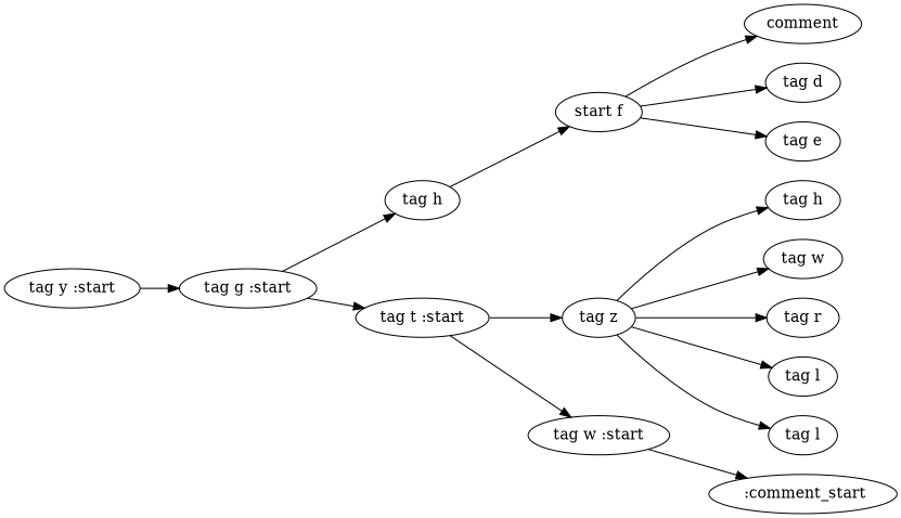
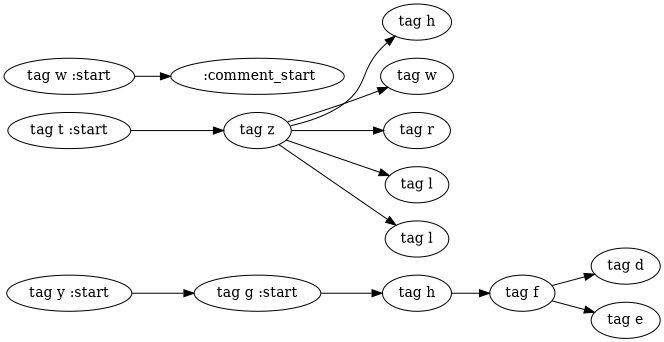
  digraph {
    rankdir=LR
    n1 [label="tag y :start"]
    n2 [label="tag g :start"]
    n3 [label="tag h"]
    n4 [label="tag t :start"]
-   n5 [label="start f"]
+   n5 [label="tag f"]
    n6 [label="tag z"]
    n7 [label="tag w :start"]
-   n8 [label=comment]
    n9 [label="tag d"]
    n10 [label="tag e"]
    n11 [label="tag h"]
    n12 [label="tag w"]
    n13 [label="tag r"]
    n14 [label="tag l"]
    n15 [label="tag l"]
    n16 [label=" :comment_start"]
    n1 -> n2
    n2 -> n3
-   n2 -> n4
    n3 -> n5
    n4 -> n6
-   n4 -> n7
-   n5 -> n8
    n5 -> n9
    n5 -> n10
    n6 -> n11
    n6 -> n12
    n6 -> n13
    n6 -> n14
    n6 -> n15
    n7 -> n16
  }
